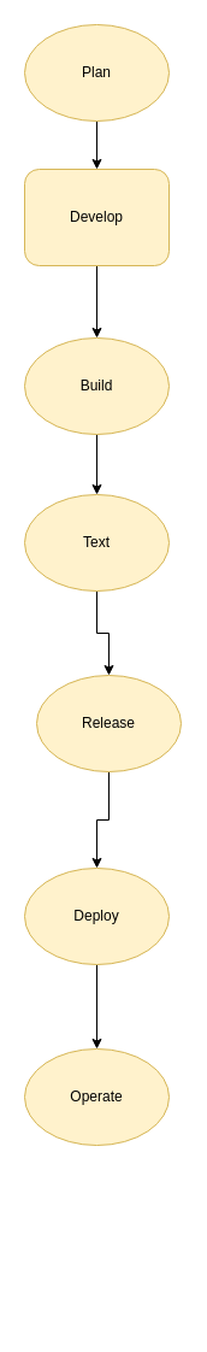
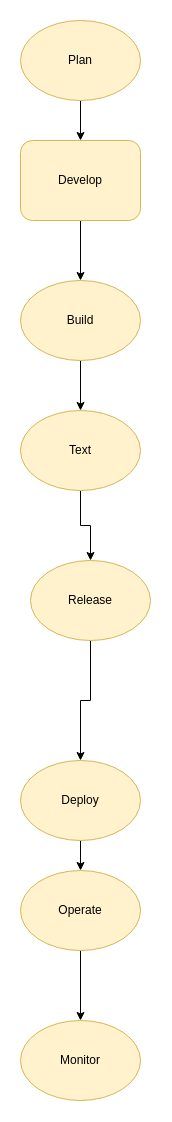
  <mxCell id="0" />
  <mxCell id="1" parent="0" />
  <mxCell id="2" value="" style="ellipse;whiteSpace=wrap;html=1;" vertex="1" parent="1"><mxGeometry x="20" y="140" width="120" height="80" as="geometry" /></mxCell>
  <mxCell id="3" value="" style="edgeStyle=orthogonalEdgeStyle;rounded=0;orthogonalLoop=1;jettySize=auto;html=1;" edge="1" parent="1" source="4" target="6"><mxGeometry relative="1" as="geometry" /></mxCell>
  <mxCell id="4" value="Develop" style="whiteSpace=wrap;html=1;direction=west;fillColor=#fff2cc;strokeColor=#d6b656;rounded=1;" vertex="1" parent="1"><mxGeometry x="20" y="140" width="120" height="80" as="geometry" /></mxCell>
  <mxCell id="5" value="" style="edgeStyle=orthogonalEdgeStyle;rounded=0;orthogonalLoop=1;jettySize=auto;html=1;" edge="1" parent="1" source="6" target="8"><mxGeometry relative="1" as="geometry" /></mxCell>
  <mxCell id="6" value="Build" style="ellipse;whiteSpace=wrap;html=1;fillColor=#fff2cc;strokeColor=#d6b656;" vertex="1" parent="1"><mxGeometry x="20" y="280" width="120" height="80" as="geometry" /></mxCell>
  <mxCell id="7" value="" style="edgeStyle=orthogonalEdgeStyle;rounded=0;orthogonalLoop=1;jettySize=auto;html=1;" edge="1" parent="1" source="8" target="12"><mxGeometry relative="1" as="geometry" /></mxCell>
  <mxCell id="8" value="Text" style="ellipse;whiteSpace=wrap;html=1;fillColor=#fff2cc;strokeColor=#d6b656;" vertex="1" parent="1"><mxGeometry x="20" y="410" width="120" height="80" as="geometry" /></mxCell>
  <mxCell id="9" value="" style="edgeStyle=orthogonalEdgeStyle;rounded=0;orthogonalLoop=1;jettySize=auto;html=1;" edge="1" parent="1" source="10" target="15"><mxGeometry relative="1" as="geometry" /></mxCell>
- <mxCell id="10" value="Deploy" style="ellipse;whiteSpace=wrap;html=1;fillColor=#fff2cc;strokeColor=#d6b656;" vertex="1" parent="1"><mxGeometry x="20" y="720" width="120" height="80" as="geometry" /></mxCell>
+ <mxCell id="10" value="Deploy" style="ellipse;whiteSpace=wrap;html=1;fillColor=#fff2cc;strokeColor=#d6b656;" vertex="1" parent="1"><mxGeometry x="20" y="760" width="120" height="80" as="geometry" /></mxCell>
  <mxCell id="11" value="" style="edgeStyle=orthogonalEdgeStyle;rounded=0;orthogonalLoop=1;jettySize=auto;html=1;" edge="1" parent="1" source="12" target="10"><mxGeometry relative="1" as="geometry" /></mxCell>
  <mxCell id="12" value="Release" style="ellipse;whiteSpace=wrap;html=1;fillColor=#fff2cc;strokeColor=#d6b656;" vertex="1" parent="1"><mxGeometry x="30" y="560" width="120" height="80" as="geometry" /></mxCell>
+ <mxCell id="13" value="Monitor" style="ellipse;whiteSpace=wrap;html=1;fillColor=#fff2cc;strokeColor=#d6b656;" vertex="1" parent="1"><mxGeometry x="20" y="1020" width="120" height="80" as="geometry" /></mxCell>
+ <mxCell id="14" value="" style="edgeStyle=orthogonalEdgeStyle;rounded=0;orthogonalLoop=1;jettySize=auto;html=1;" edge="1" parent="1" source="15" target="13"><mxGeometry relative="1" as="geometry" /></mxCell>
  <mxCell id="15" value="Operate" style="ellipse;whiteSpace=wrap;html=1;fillColor=#fff2cc;strokeColor=#d6b656;" vertex="1" parent="1"><mxGeometry x="20" y="870" width="120" height="80" as="geometry" /></mxCell>
  <mxCell id="16" value="" style="edgeStyle=orthogonalEdgeStyle;rounded=0;orthogonalLoop=1;jettySize=auto;html=1;" edge="1" parent="1" source="17" target="4"><mxGeometry relative="1" as="geometry" /></mxCell>
  <mxCell id="17" value="Plan" style="ellipse;whiteSpace=wrap;html=1;fillColor=#fff2cc;strokeColor=#d6b656;" vertex="1" parent="1"><mxGeometry x="20" y="20" width="120" height="80" as="geometry" /></mxCell>
